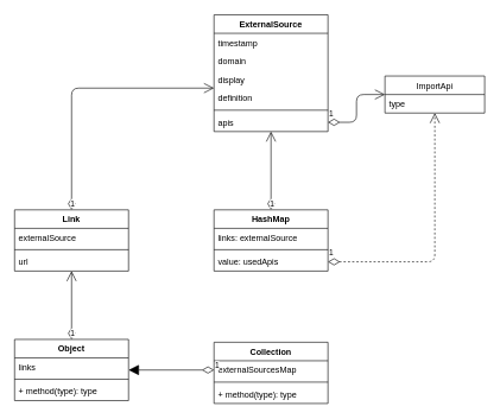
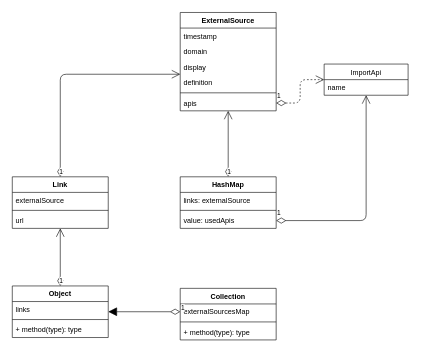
  <mxCell id="0" />
  <mxCell id="1" parent="0" />
- <mxCell id="2" value="1" style="endArrow=open;html=1;endSize=12;startArrow=diamondThin;startSize=14;startFill=0;edgeStyle=orthogonalEdgeStyle;align=left;verticalAlign=bottom;" edge="1" parent="1" source="30" target="31"><mxGeometry x="-1" y="3" relative="1" as="geometry"><mxPoint x="430" y="160" as="sourcePoint" /><mxPoint x="590" y="160" as="targetPoint" /></mxGeometry></mxCell>
+ <mxCell id="2" value="1" style="endArrow=open;html=1;endSize=12;startArrow=diamondThin;startSize=14;startFill=0;edgeStyle=orthogonalEdgeStyle;align=left;verticalAlign=bottom;dashed=1;" edge="1" parent="1" source="30" target="31"><mxGeometry x="-1" y="3" relative="1" as="geometry"><mxPoint x="430" y="160" as="sourcePoint" /><mxPoint x="590" y="160" as="targetPoint" /></mxGeometry></mxCell>
  <mxCell id="3" value="1" style="endArrow=open;html=1;endSize=12;startArrow=diamondThin;startSize=14;startFill=0;edgeStyle=orthogonalEdgeStyle;align=left;verticalAlign=bottom;" edge="1" parent="1" source="5" target="24"><mxGeometry x="-1" y="3" relative="1" as="geometry"><mxPoint x="390" y="340" as="sourcePoint" /><mxPoint x="550" y="340" as="targetPoint" /></mxGeometry></mxCell>
- <mxCell id="4" value="1" style="endArrow=open;html=1;endSize=12;startArrow=diamondThin;startSize=14;startFill=0;edgeStyle=orthogonalEdgeStyle;align=left;verticalAlign=bottom;dashed=1;" edge="1" parent="1" source="8" target="31"><mxGeometry x="-1" y="3" relative="1" as="geometry"><mxPoint x="460" y="333" as="sourcePoint" /><mxPoint x="620" y="333" as="targetPoint" /></mxGeometry></mxCell>
+ <mxCell id="4" value="1" style="endArrow=open;html=1;endSize=12;startArrow=diamondThin;startSize=14;startFill=0;edgeStyle=orthogonalEdgeStyle;align=left;verticalAlign=bottom;" edge="1" parent="1" source="8" target="31"><mxGeometry x="-1" y="3" relative="1" as="geometry"><mxPoint x="460" y="333" as="sourcePoint" /><mxPoint x="620" y="333" as="targetPoint" /></mxGeometry></mxCell>
  <mxCell id="5" value="HashMap" style="swimlane;fontStyle=1;align=center;verticalAlign=top;childLayout=stackLayout;horizontal=1;startSize=26;horizontalStack=0;resizeParent=1;resizeParentMax=0;resizeLast=0;collapsible=1;marginBottom=0;" vertex="1" parent="1"><mxGeometry x="300" y="294" width="160" height="86" as="geometry" /></mxCell>
  <mxCell id="6" value="links: externalSource" style="text;strokeColor=none;fillColor=none;align=left;verticalAlign=top;spacingLeft=4;spacingRight=4;overflow=hidden;rotatable=0;points=[[0,0.5],[1,0.5]];portConstraint=eastwest;" vertex="1" parent="5"><mxGeometry y="26" width="160" height="26" as="geometry" /></mxCell>
  <mxCell id="7" value="" style="line;strokeWidth=1;fillColor=none;align=left;verticalAlign=middle;spacingTop=-1;spacingLeft=3;spacingRight=3;rotatable=0;labelPosition=right;points=[];portConstraint=eastwest;" vertex="1" parent="5"><mxGeometry y="52" width="160" height="8" as="geometry" /></mxCell>
  <mxCell id="8" value="value: usedApis" style="text;strokeColor=none;fillColor=none;align=left;verticalAlign=top;spacingLeft=4;spacingRight=4;overflow=hidden;rotatable=0;points=[[0,0.5],[1,0.5]];portConstraint=eastwest;" vertex="1" parent="5"><mxGeometry y="60" width="160" height="26" as="geometry" /></mxCell>
  <mxCell id="9" value="Collection" style="swimlane;fontStyle=1;align=center;verticalAlign=top;childLayout=stackLayout;horizontal=1;startSize=26;horizontalStack=0;resizeParent=1;resizeParentMax=0;resizeLast=0;collapsible=1;marginBottom=0;" vertex="1" parent="1"><mxGeometry x="300" y="480" width="160" height="86" as="geometry" /></mxCell>
  <mxCell id="10" value="externalSourcesMap" style="text;strokeColor=none;fillColor=none;align=left;verticalAlign=top;spacingLeft=4;spacingRight=4;overflow=hidden;rotatable=0;points=[[0,0.5],[1,0.5]];portConstraint=eastwest;" vertex="1" parent="9"><mxGeometry y="26" width="160" height="26" as="geometry" /></mxCell>
  <mxCell id="11" value="" style="line;strokeWidth=1;fillColor=none;align=left;verticalAlign=middle;spacingTop=-1;spacingLeft=3;spacingRight=3;rotatable=0;labelPosition=right;points=[];portConstraint=eastwest;" vertex="1" parent="9"><mxGeometry y="52" width="160" height="8" as="geometry" /></mxCell>
  <mxCell id="12" value="+ method(type): type" style="text;strokeColor=none;fillColor=none;align=left;verticalAlign=top;spacingLeft=4;spacingRight=4;overflow=hidden;rotatable=0;points=[[0,0.5],[1,0.5]];portConstraint=eastwest;" vertex="1" parent="9"><mxGeometry y="60" width="160" height="26" as="geometry" /></mxCell>
  <mxCell id="13" value="Link" style="swimlane;fontStyle=1;align=center;verticalAlign=top;childLayout=stackLayout;horizontal=1;startSize=26;horizontalStack=0;resizeParent=1;resizeParentMax=0;resizeLast=0;collapsible=1;marginBottom=0;" vertex="1" parent="1"><mxGeometry x="20" y="294" width="160" height="86" as="geometry" /></mxCell>
  <mxCell id="14" value="externalSource" style="text;strokeColor=none;fillColor=none;align=left;verticalAlign=top;spacingLeft=4;spacingRight=4;overflow=hidden;rotatable=0;points=[[0,0.5],[1,0.5]];portConstraint=eastwest;" vertex="1" parent="13"><mxGeometry y="26" width="160" height="26" as="geometry" /></mxCell>
  <mxCell id="15" value="" style="line;strokeWidth=1;fillColor=none;align=left;verticalAlign=middle;spacingTop=-1;spacingLeft=3;spacingRight=3;rotatable=0;labelPosition=right;points=[];portConstraint=eastwest;" vertex="1" parent="13"><mxGeometry y="52" width="160" height="8" as="geometry" /></mxCell>
  <mxCell id="16" value="url" style="text;strokeColor=none;fillColor=none;align=left;verticalAlign=top;spacingLeft=4;spacingRight=4;overflow=hidden;rotatable=0;points=[[0,0.5],[1,0.5]];portConstraint=eastwest;" vertex="1" parent="13"><mxGeometry y="60" width="160" height="26" as="geometry" /></mxCell>
  <mxCell id="17" value="1" style="endArrow=open;html=1;endSize=12;startArrow=diamondThin;startSize=14;startFill=0;edgeStyle=orthogonalEdgeStyle;align=left;verticalAlign=bottom;" edge="1" parent="1" source="13" target="24"><mxGeometry x="-1" y="3" relative="1" as="geometry"><mxPoint x="100" y="134" as="sourcePoint" /><mxPoint x="100" y="134" as="targetPoint" /><Array as="points"><mxPoint x="100" y="123" /></Array></mxGeometry></mxCell>
  <mxCell id="18" value="1" style="endArrow=block;html=1;endSize=12;startArrow=diamondThin;startSize=14;startFill=0;edgeStyle=orthogonalEdgeStyle;align=left;verticalAlign=bottom;" edge="1" parent="1" source="10" target="20"><mxGeometry x="-1" y="3" relative="1" as="geometry"><mxPoint x="140" y="519" as="sourcePoint" /><mxPoint x="140" y="519" as="targetPoint" /></mxGeometry></mxCell>
  <mxCell id="19" value="1" style="endArrow=open;html=1;endSize=12;startArrow=diamondThin;startSize=14;startFill=0;edgeStyle=orthogonalEdgeStyle;align=left;verticalAlign=bottom;" edge="1" parent="1" source="20" target="13"><mxGeometry x="-1" y="3" relative="1" as="geometry"><mxPoint x="110" y="316" as="sourcePoint" /><mxPoint x="110" y="316" as="targetPoint" /></mxGeometry></mxCell>
  <mxCell id="20" value="Object" style="swimlane;fontStyle=1;align=center;verticalAlign=top;childLayout=stackLayout;horizontal=1;startSize=26;horizontalStack=0;resizeParent=1;resizeParentMax=0;resizeLast=0;collapsible=1;marginBottom=0;" vertex="1" parent="1"><mxGeometry x="20" y="476" width="160" height="86" as="geometry" /></mxCell>
  <mxCell id="21" value="links" style="text;strokeColor=none;fillColor=none;align=left;verticalAlign=top;spacingLeft=4;spacingRight=4;overflow=hidden;rotatable=0;points=[[0,0.5],[1,0.5]];portConstraint=eastwest;" vertex="1" parent="20"><mxGeometry y="26" width="160" height="26" as="geometry" /></mxCell>
  <mxCell id="22" value="" style="line;strokeWidth=1;fillColor=none;align=left;verticalAlign=middle;spacingTop=-1;spacingLeft=3;spacingRight=3;rotatable=0;labelPosition=right;points=[];portConstraint=eastwest;" vertex="1" parent="20"><mxGeometry y="52" width="160" height="8" as="geometry" /></mxCell>
  <mxCell id="23" value="+ method(type): type" style="text;strokeColor=none;fillColor=none;align=left;verticalAlign=top;spacingLeft=4;spacingRight=4;overflow=hidden;rotatable=0;points=[[0,0.5],[1,0.5]];portConstraint=eastwest;" vertex="1" parent="20"><mxGeometry y="60" width="160" height="26" as="geometry" /></mxCell>
  <mxCell id="24" value="ExternalSource" style="swimlane;fontStyle=1;align=center;verticalAlign=top;childLayout=stackLayout;horizontal=1;startSize=26;horizontalStack=0;resizeParent=1;resizeParentMax=0;resizeLast=0;collapsible=1;marginBottom=0;" vertex="1" parent="1"><mxGeometry x="300" y="20" width="160" height="164" as="geometry" /></mxCell>
  <mxCell id="25" value="timestamp" style="text;strokeColor=none;fillColor=none;align=left;verticalAlign=top;spacingLeft=4;spacingRight=4;overflow=hidden;rotatable=0;points=[[0,0.5],[1,0.5]];portConstraint=eastwest;" vertex="1" parent="24"><mxGeometry y="26" width="160" height="26" as="geometry" /></mxCell>
  <mxCell id="26" value="domain" style="text;strokeColor=none;fillColor=none;align=left;verticalAlign=top;spacingLeft=4;spacingRight=4;overflow=hidden;rotatable=0;points=[[0,0.5],[1,0.5]];portConstraint=eastwest;" vertex="1" parent="24"><mxGeometry y="52" width="160" height="26" as="geometry" /></mxCell>
  <mxCell id="27" value="display" style="text;strokeColor=none;fillColor=none;align=left;verticalAlign=top;spacingLeft=4;spacingRight=4;overflow=hidden;rotatable=0;points=[[0,0.5],[1,0.5]];portConstraint=eastwest;" vertex="1" parent="24"><mxGeometry y="78" width="160" height="26" as="geometry" /></mxCell>
  <mxCell id="28" value="definition" style="text;strokeColor=none;fillColor=none;align=left;verticalAlign=top;spacingLeft=4;spacingRight=4;overflow=hidden;rotatable=0;points=[[0,0.5],[1,0.5]];portConstraint=eastwest;" vertex="1" parent="24"><mxGeometry y="104" width="160" height="26" as="geometry" /></mxCell>
  <mxCell id="29" value="" style="line;strokeWidth=1;fillColor=none;align=left;verticalAlign=middle;spacingTop=-1;spacingLeft=3;spacingRight=3;rotatable=0;labelPosition=right;points=[];portConstraint=eastwest;" vertex="1" parent="24"><mxGeometry y="130" width="160" height="8" as="geometry" /></mxCell>
  <mxCell id="30" value="apis" style="text;strokeColor=none;fillColor=none;align=left;verticalAlign=top;spacingLeft=4;spacingRight=4;overflow=hidden;rotatable=0;points=[[0,0.5],[1,0.5]];portConstraint=eastwest;" vertex="1" parent="24"><mxGeometry y="138" width="160" height="26" as="geometry" /></mxCell>
  <mxCell id="31" value="ImportApi" style="swimlane;fontStyle=0;childLayout=stackLayout;horizontal=1;startSize=26;fillColor=none;horizontalStack=0;resizeParent=1;resizeParentMax=0;resizeLast=0;collapsible=1;marginBottom=0;" vertex="1" parent="1"><mxGeometry x="540" y="106" width="140" height="52" as="geometry" /></mxCell>
- <mxCell id="32" value="type" style="text;strokeColor=none;fillColor=none;align=left;verticalAlign=top;spacingLeft=4;spacingRight=4;overflow=hidden;rotatable=0;points=[[0,0.5],[1,0.5]];portConstraint=eastwest;" vertex="1" parent="31"><mxGeometry y="26" width="140" height="26" as="geometry" /></mxCell>
+ <mxCell id="32" value="name" style="text;strokeColor=none;fillColor=none;align=left;verticalAlign=top;spacingLeft=4;spacingRight=4;overflow=hidden;rotatable=0;points=[[0,0.5],[1,0.5]];portConstraint=eastwest;" vertex="1" parent="31"><mxGeometry y="26" width="140" height="26" as="geometry" /></mxCell>
